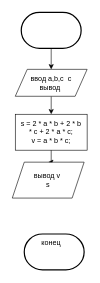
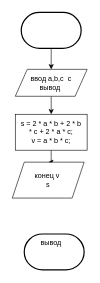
  <mxCell id="0" />
  <mxCell id="1" parent="0" />
  <mxCell id="2" style="edgeStyle=none;rounded=0;orthogonalLoop=1;jettySize=auto;html=1;exitX=0.5;exitY=1;exitDx=0;exitDy=0;exitPerimeter=0;" parent="1" source="3" target="6" edge="1"><mxGeometry relative="1" as="geometry" /></mxCell>
  <mxCell id="3" value="" style="strokeWidth=2;html=1;shape=mxgraph.flowchart.terminator;whiteSpace=wrap;" parent="1" vertex="1"><mxGeometry x="35" y="20" width="100" height="60" as="geometry" /></mxCell>
  <mxCell id="4" value="Text" style="text;html=1;strokeColor=none;fillColor=none;align=center;verticalAlign=middle;whiteSpace=wrap;rounded=0;" parent="1" vertex="1"><mxGeometry x="55" y="125" width="60" height="30" as="geometry" /></mxCell>
  <mxCell id="5" style="edgeStyle=none;rounded=0;orthogonalLoop=1;jettySize=auto;html=1;exitX=0.5;exitY=1;exitDx=0;exitDy=0;entryX=0.5;entryY=0;entryDx=0;entryDy=0;" parent="1" source="6" target="8" edge="1"><mxGeometry relative="1" as="geometry" /></mxCell>
  <mxCell id="6" value="" style="shape=parallelogram;perimeter=parallelogramPerimeter;whiteSpace=wrap;html=1;fixedSize=1;" parent="1" vertex="1"><mxGeometry x="25" y="115" width="120" height="45" as="geometry" /></mxCell>
  <mxCell id="7" value="ввод a,b,c&amp;nbsp; с вывод&amp;nbsp;" style="text;html=1;strokeColor=none;fillColor=none;align=center;verticalAlign=middle;whiteSpace=wrap;rounded=0;" parent="1" vertex="1"><mxGeometry x="45" y="122.5" width="80" height="30" as="geometry" /></mxCell>
  <mxCell id="8" value="" style="rounded=0;whiteSpace=wrap;html=1;" parent="1" vertex="1"><mxGeometry x="25" y="190" width="120" height="60" as="geometry" /></mxCell>
  <mxCell id="9" value="" style="edgeStyle=orthogonalEdgeStyle;rounded=0;orthogonalLoop=1;jettySize=auto;html=1;" edge="1" parent="1" source="10" target="13"><mxGeometry relative="1" as="geometry" /></mxCell>
  <mxCell id="10" value="s = 2 * a * b + 2 * b * c + 2 * a * c;&#10;&#09;v = a * b * c;" style="text;html=1;strokeColor=none;fillColor=none;align=center;verticalAlign=middle;whiteSpace=wrap;rounded=0;" parent="1" vertex="1"><mxGeometry x="30" y="190" width="110" height="60" as="geometry" /></mxCell>
  <mxCell id="11" value="" style="strokeWidth=2;html=1;shape=mxgraph.flowchart.terminator;whiteSpace=wrap;" parent="1" vertex="1"><mxGeometry x="40" y="390" width="100" height="60" as="geometry" /></mxCell>
- <mxCell id="12" value="конец" style="text;html=1;strokeColor=none;fillColor=none;align=center;verticalAlign=middle;whiteSpace=wrap;rounded=0;" parent="1" vertex="1"><mxGeometry x="55" y="390" width="60" height="30" as="geometry" /></mxCell>
- <mxCell id="13" value="вывод v&amp;nbsp;&lt;br&gt;s" style="shape=parallelogram;perimeter=parallelogramPerimeter;whiteSpace=wrap;html=1;fixedSize=1;" vertex="1" parent="1"><mxGeometry x="20" y="270" width="120" height="60" as="geometry" /></mxCell>
+ <mxCell id="12" value="вывод" style="text;html=1;strokeColor=none;fillColor=none;align=center;verticalAlign=middle;whiteSpace=wrap;rounded=0;" parent="1" vertex="1"><mxGeometry x="55" y="390" width="60" height="30" as="geometry" /></mxCell>
+ <mxCell id="13" value="конец v&amp;nbsp;&lt;br&gt;s" style="shape=parallelogram;perimeter=parallelogramPerimeter;whiteSpace=wrap;html=1;fixedSize=1;" vertex="1" parent="1"><mxGeometry x="20" y="270" width="120" height="60" as="geometry" /></mxCell>
